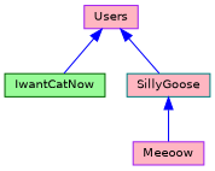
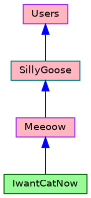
  digraph {
    node [color=purple fillcolor=lightpink fontname=Helvetica fontsize=10 shape=record style=filled]
    edge [color=blue dir=back fontname=Helvetica fontsize=10 labelfontname=Helvetica labelfontsize=10 style=solid]
    n1 [fontcolor=black height=0.2 label=Users width=0.4]
    n2 [color=darkgreen fillcolor=palegreen height=0.2 label=IwantCatNow width=0.4]
    n3 [color=teal height=0.2 label=SillyGoose width=0.4]
    n4 [height=0.2 label=Meeoow width=0.4]
-   n1 -> n2
+   n4 -> n2
    n1 -> n3
    n3 -> n4
  }
